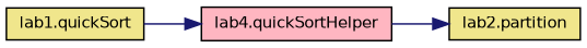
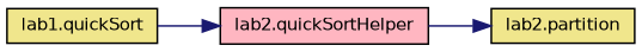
  digraph {
    rankdir=LR
    node [color=black fillcolor=khaki fontname=Helvetica fontsize=10 shape=record style=filled]
    edge [color=midnightblue fontname=Helvetica fontsize=10 labelfontname=Helvetica labelfontsize=10 style=solid]
    n1 [fontcolor=black height=0.2 label="lab1.quickSort" width=0.4]
-   n2 [fillcolor=lightpink height=0.2 label="lab4.quickSortHelper" width=0.4]
+   n2 [fillcolor=lightpink height=0.2 label="lab2.quickSortHelper" width=0.4]
    n3 [height=0.2 label="lab2.partition" width=0.4]
    n1 -> n2
    n2 -> n3
  }
